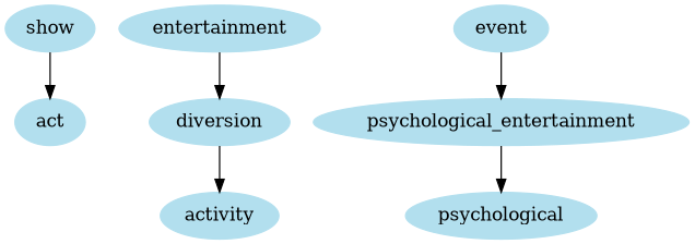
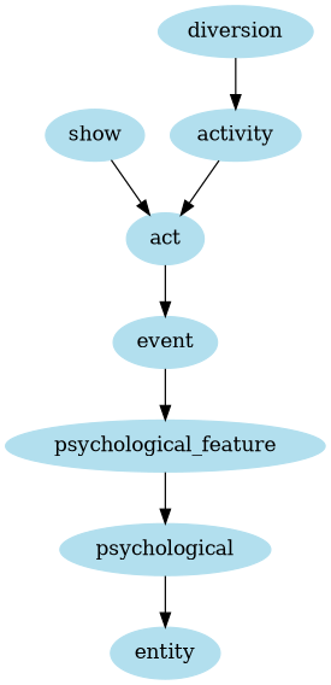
  digraph {
    node [color=lightblue2 style=filled]
    show
    act
-   entertainment
    diversion
    activity
    event
-   psychological_feature [label=psychological_entertainment]
+   psychological_feature
    n8 [label=psychological]
+   entity
    show -> act
-   entertainment -> diversion
+   act -> event
    diversion -> activity
+   activity -> act
    event -> psychological_feature
    psychological_feature -> n8
+   n8 -> entity
  }
